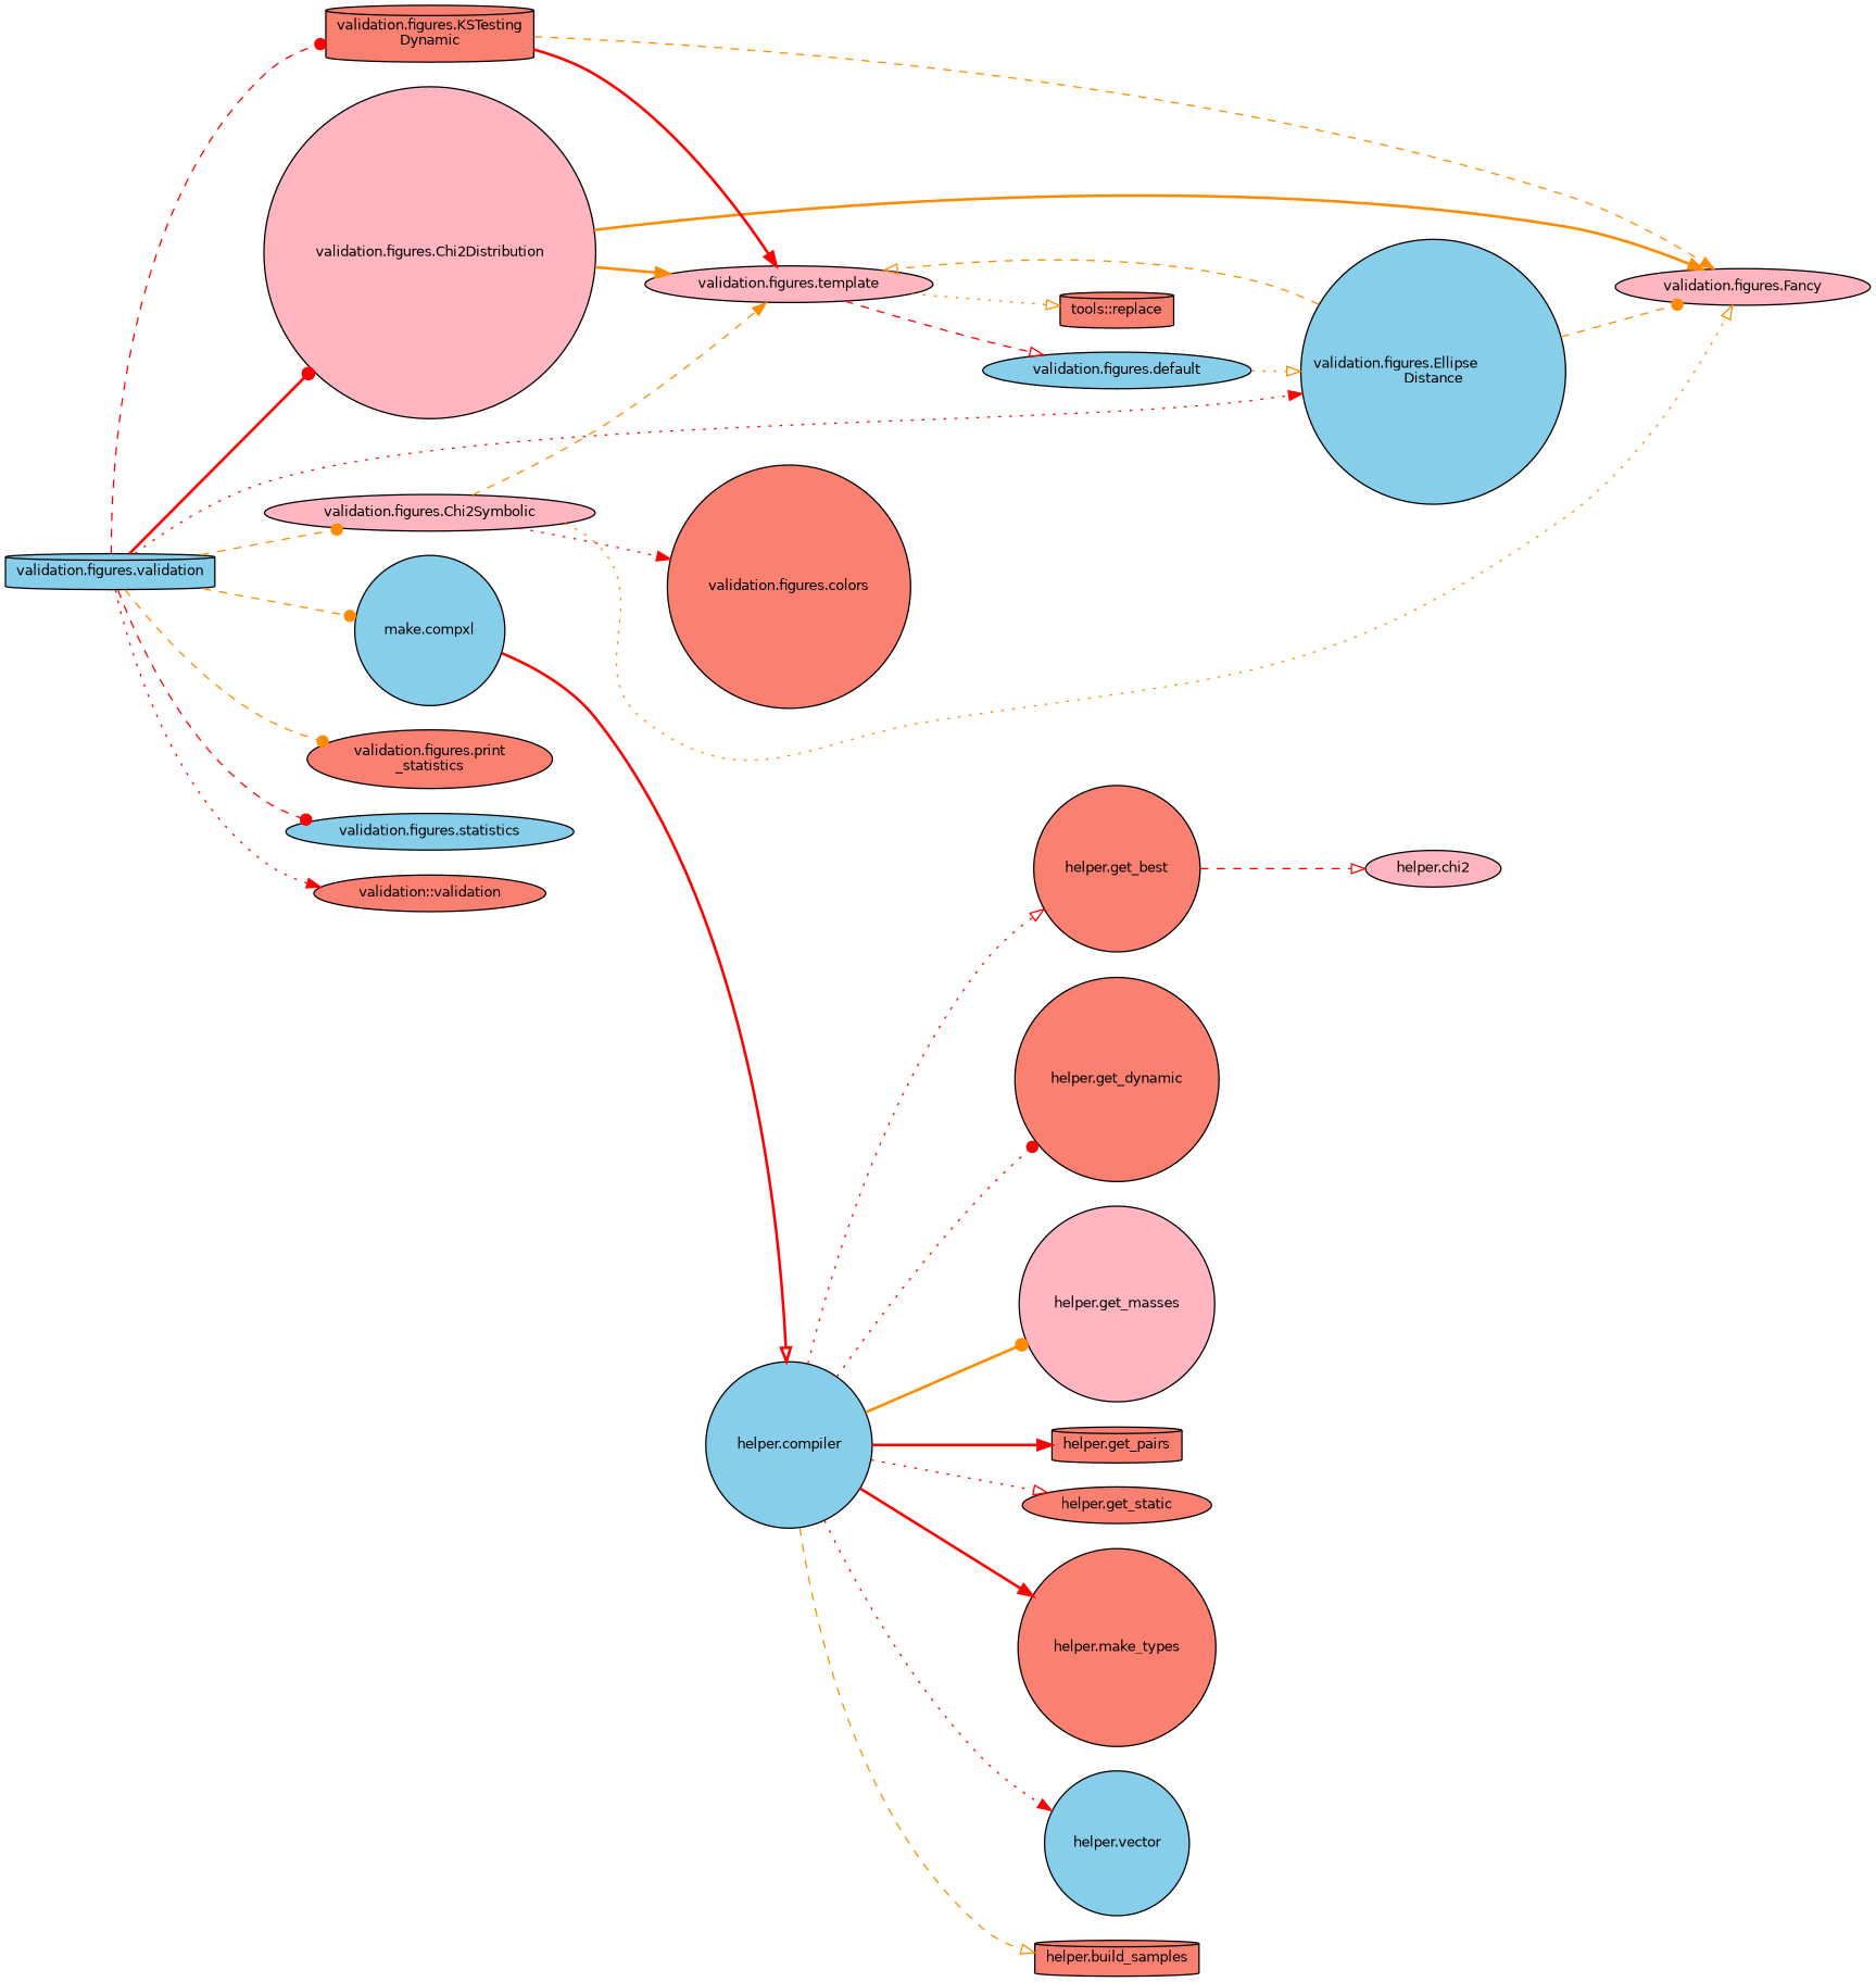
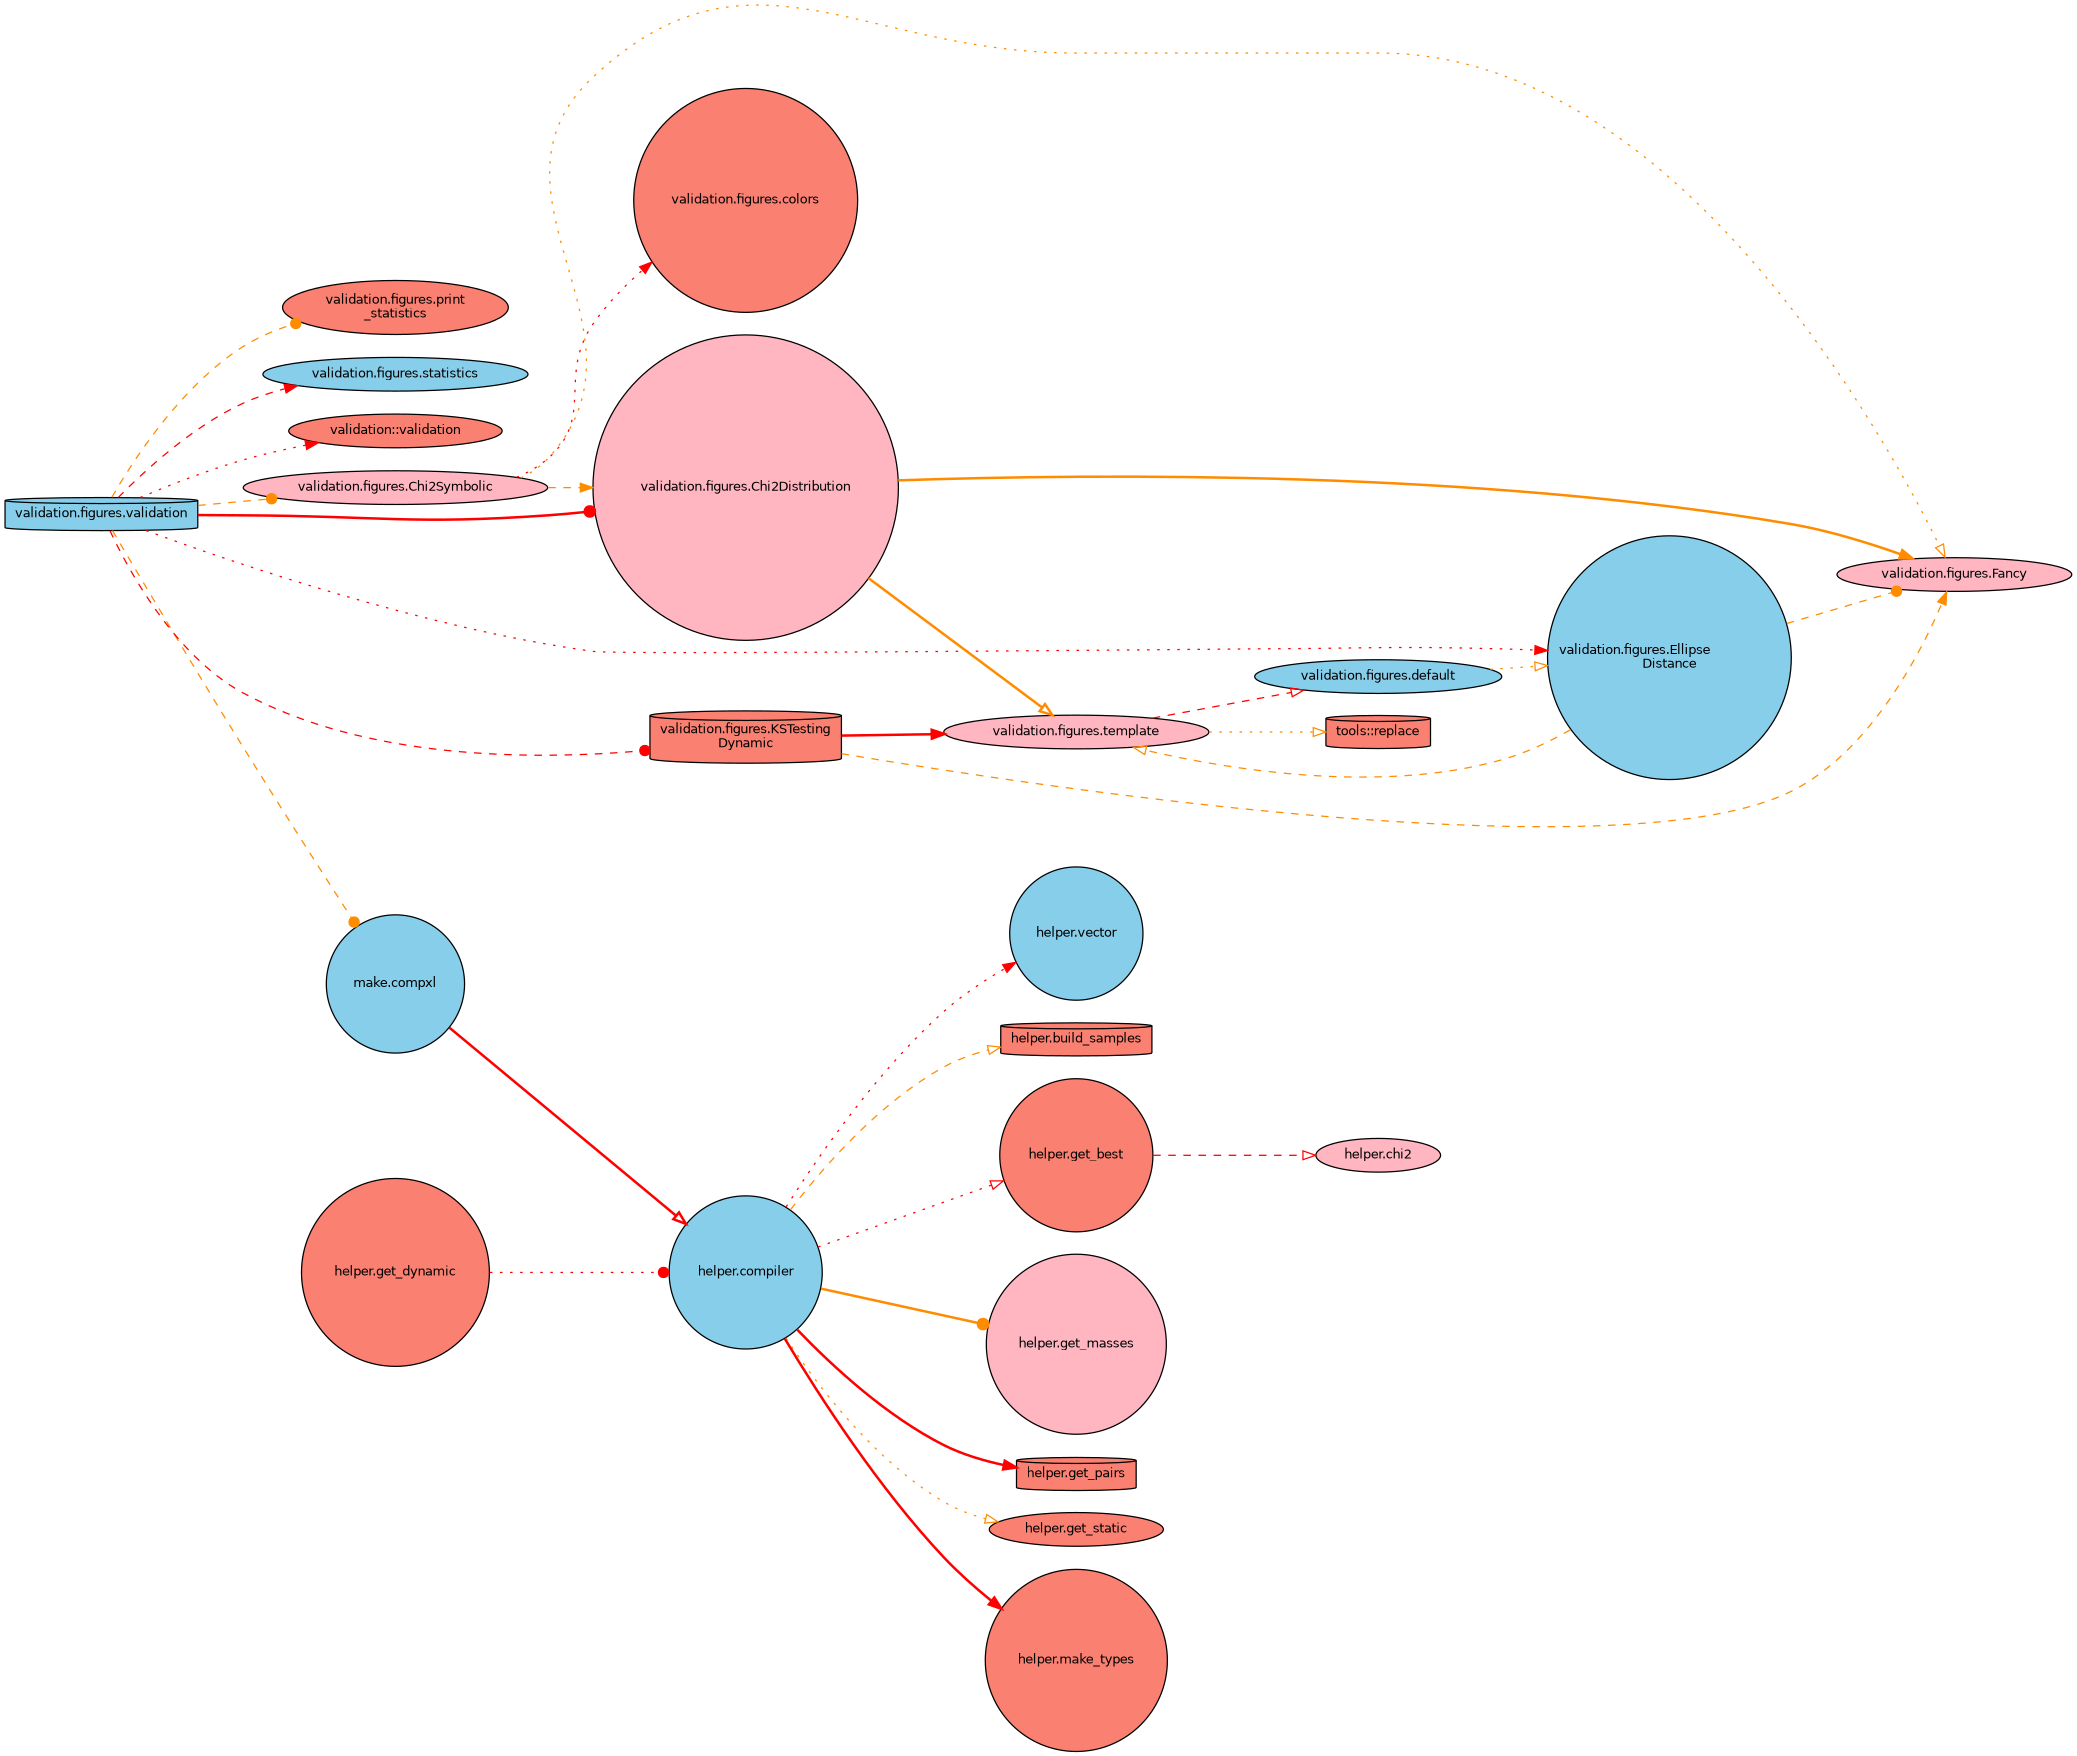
  digraph {
    rankdir=LR
    node [color=black fillcolor=salmon fontname=Helvetica fontsize=10 shape=circle style=filled]
    edge [arrowhead=normal color=red fontname=Helvetica fontsize=10 labelfontname=Helvetica labelfontsize=10 style=dashed]
    n1 [fillcolor=skyblue fontcolor=black height=0.2 label="validation.figures.validation" shape=cylinder width=0.4]
    n2 [fillcolor=lightpink height=0.2 label="validation.figures.Chi2Distribution" width=0.4]
    n3 [fillcolor=lightpink height=0.2 label="validation.figures.Chi2Symbolic" shape=ellipse width=0.4]
    n4 [fillcolor=skyblue height=0.2 label="make.compxl" width=0.4]
    n5 [fillcolor=skyblue height=0.2 label="validation.figures.Ellipse\lDistance" width=0.4]
    n6 [height=0.2 label="validation.figures.KSTesting\lDynamic" shape=cylinder width=0.4]
    n7 [height=0.2 label="validation.figures.print\l_statistics" shape=ellipse width=0.4]
    n8 [fillcolor=skyblue height=0.2 label="validation.figures.statistics" shape=ellipse width=0.4]
    n9 [height=0.2 label="validation::validation" shape=ellipse width=0.4]
    n10 [fillcolor=lightpink height=0.2 label="validation.figures.Fancy" shape=ellipse width=0.4]
    n11 [fillcolor=lightpink height=0.2 label="validation.figures.template" shape=ellipse width=0.4]
    n12 [height=0.2 label="validation.figures.colors" width=0.4]
    n13 [fillcolor=skyblue height=0.2 label="helper.compiler" width=0.4]
    n14 [fillcolor=skyblue height=0.2 label="validation.figures.default" shape=ellipse width=0.4]
    n15 [height=0.2 label="tools::replace" shape=cylinder width=0.4]
    n16 [height=0.2 label="helper.build_samples" shape=cylinder width=0.4]
    n17 [height=0.2 label="helper.get_best" width=0.4]
    n18 [height=0.2 label="helper.get_dynamic" width=0.4]
    n19 [fillcolor=lightpink height=0.2 label="helper.get_masses" width=0.4]
    n20 [height=0.2 label="helper.get_pairs" shape=cylinder width=0.4]
    n21 [height=0.2 label="helper.get_static" shape=ellipse width=0.4]
    n22 [height=0.2 label="helper.make_types" width=0.4]
    n23 [fillcolor=skyblue height=0.2 label="helper.vector" width=0.4]
    n24 [fillcolor=lightpink height=0.2 label="helper.chi2" shape=ellipse width=0.4]
    n1 -> n2 [arrowhead=dot style=bold]
    n1 -> n3 [arrowhead=dot color=darkorange]
    n1 -> n4 [arrowhead=dot color=darkorange]
    n1 -> n5 [style=dotted]
    n1 -> n6 [arrowhead=dot]
    n1 -> n7 [arrowhead=dot color=darkorange]
-   n1 -> n8 [arrowhead=dot]
+   n1 -> n8
    n1 -> n9 [style=dotted]
    n2 -> n10 [color=darkorange style=bold]
-   n2 -> n11 [color=darkorange style=bold]
+   n2 -> n11 [arrowhead=onormal color=darkorange style=bold]
    n3 -> n10 [arrowhead=onormal color=darkorange style=dotted]
-   n3 -> n11 [color=darkorange]
+   n3 -> n2 [color=darkorange]
    n3 -> n12 [style=dotted]
    n4 -> n13 [arrowhead=onormal style=bold]
    n5 -> n10 [arrowhead=dot color=darkorange]
    n5 -> n11 [arrowhead=onormal color=darkorange]
    n6 -> n10 [color=darkorange]
    n6 -> n11 [style=bold]
    n11 -> n14 [arrowhead=onormal]
    n11 -> n15 [arrowhead=onormal color=darkorange style=dotted]
    n13 -> n16 [arrowhead=onormal color=darkorange]
    n13 -> n17 [arrowhead=onormal style=dotted]
-   n13 -> n18 [arrowhead=dot style=dotted]
+   n18 -> n13 [arrowhead=dot style=dotted]
    n13 -> n19 [arrowhead=dot color=darkorange style=bold]
    n13 -> n20 [style=bold]
-   n13 -> n21 [arrowhead=onormal style=dotted]
+   n13 -> n21 [arrowhead=onormal color=darkorange style=dotted]
    n13 -> n22 [style=bold]
    n13 -> n23 [style=dotted]
    n14 -> n5 [arrowhead=onormal color=darkorange style=dotted]
    n17 -> n24 [arrowhead=onormal]
  }
